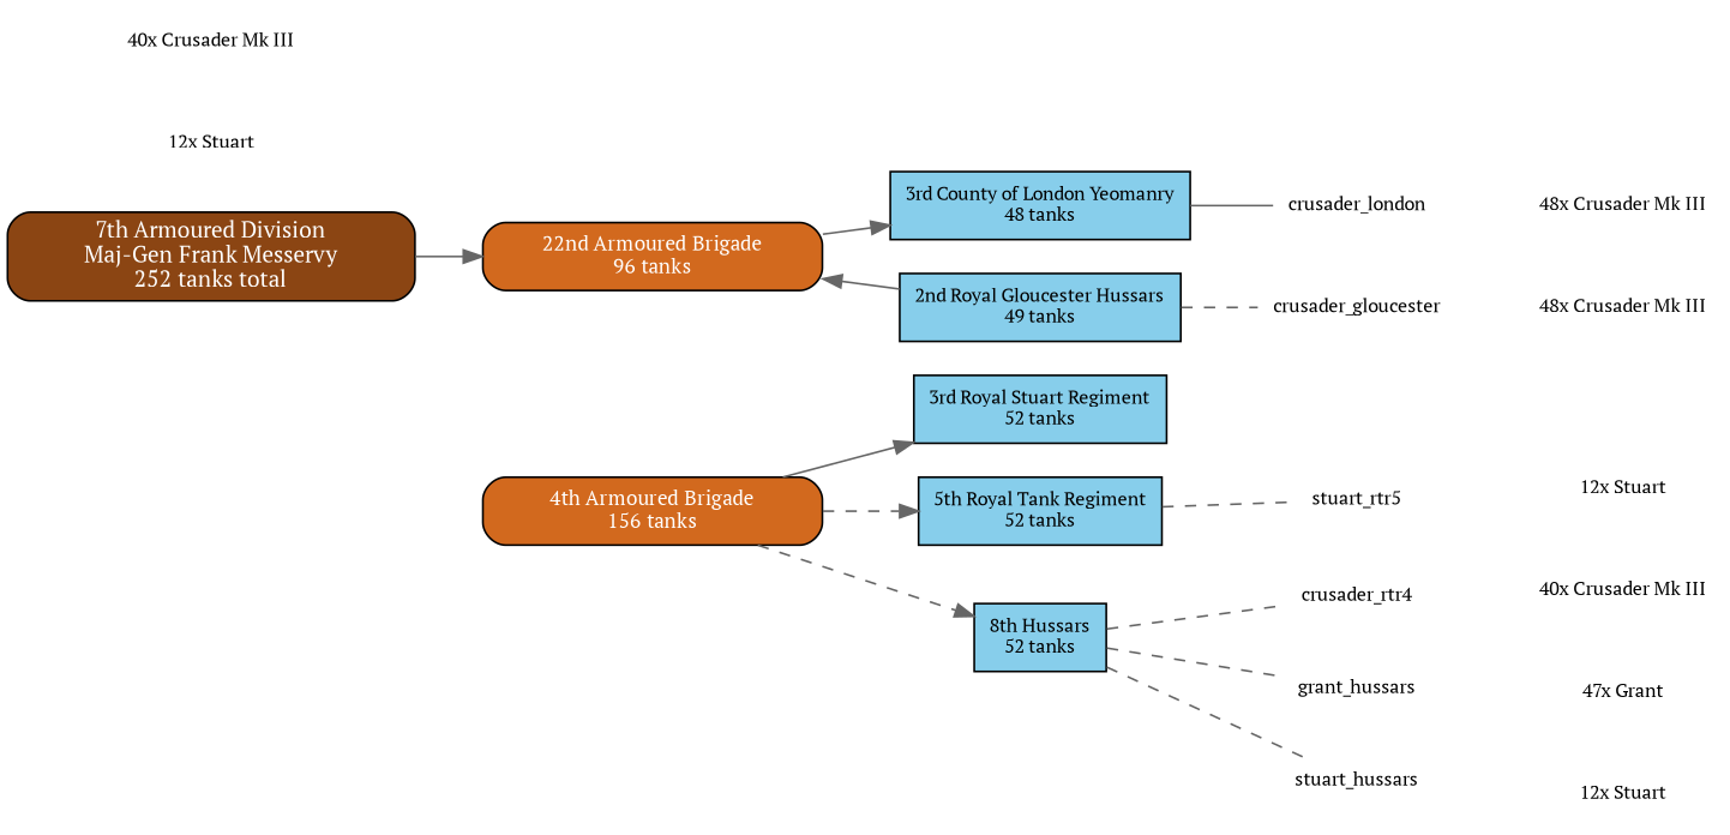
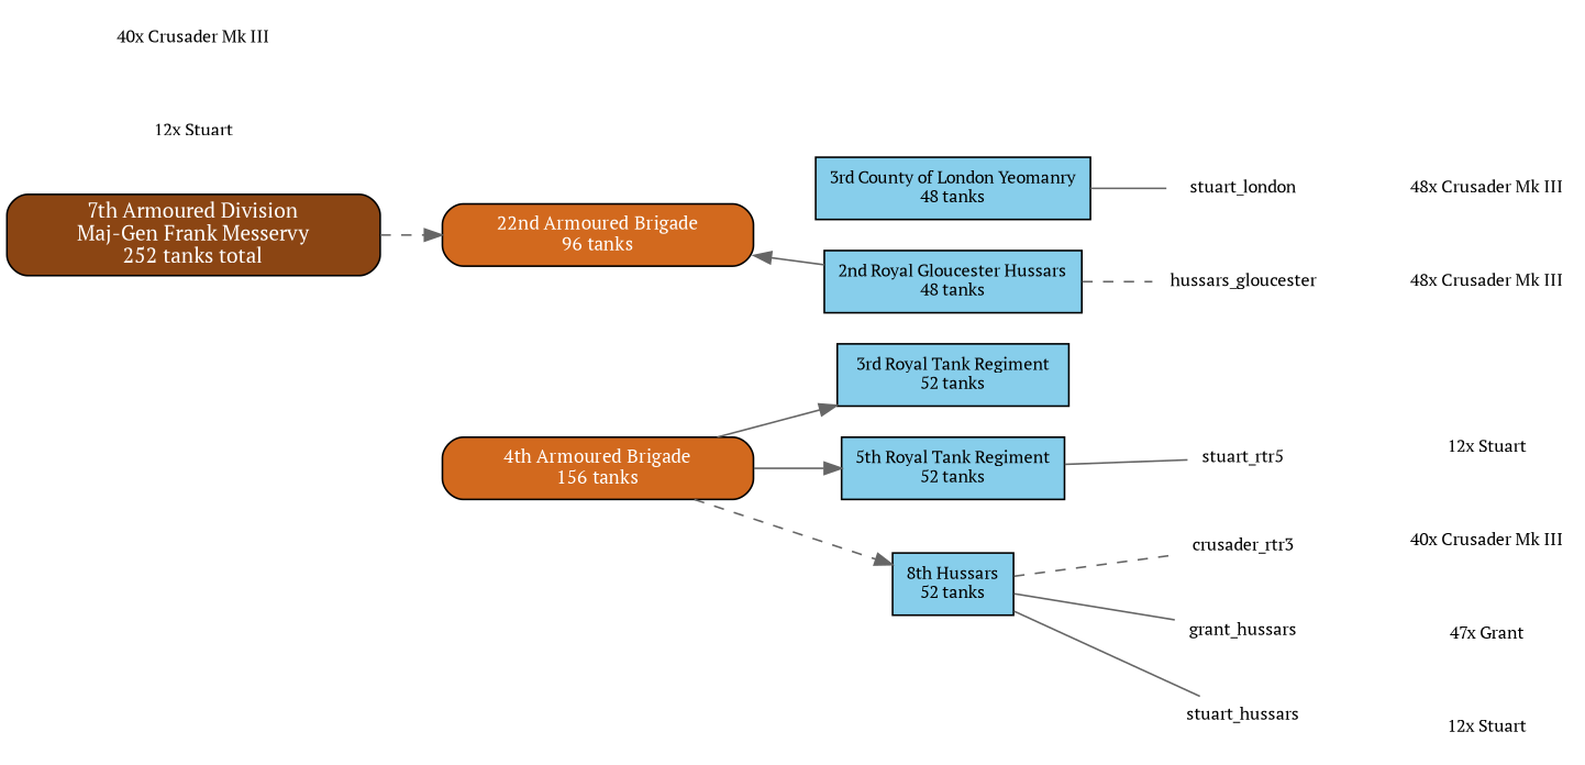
  digraph {
    bgcolor=white
    fontname="PT Serif"
    rankdir=LR
    node [fontname="PT Serif" fontsize=10 shape=box]
    edge [color="#666666" fontname="PT Serif" style=dashed]
    n1 [fillcolor="#D2691E" fontcolor=white fontsize=11 label="4th Armoured Brigade\n156 tanks" style="filled,rounded" width=2.5]
    n2 [fillcolor="#D2691E" fontcolor=white fontsize=11 label="22nd Armoured Brigade\n96 tanks" style="filled,rounded" width=2.5]
-   n3 [fillcolor="#87CEEB" label="3rd Royal Stuart Regiment\n52 tanks" style=filled]
+   n3 [fillcolor="#87CEEB" label="3rd Royal Tank Regiment\n52 tanks" style=filled]
    n4 [fillcolor="#87CEEB" label="5th Royal Tank Regiment\n52 tanks" style=filled]
    n5 [fillcolor="#87CEEB" label="8th Hussars\n52 tanks" style=filled]
-   n6 [fillcolor="#87CEEB" label="2nd Royal Gloucester Hussars\n49 tanks" style=filled]
+   n6 [fillcolor="#87CEEB" label="2nd Royal Gloucester Hussars\n48 tanks" style=filled]
    n7 [fillcolor="#87CEEB" label="3rd County of London Yeomanry\n48 tanks" style=filled]
    stuart_rtr5 [height=0.3 shape=none width=0.6]
-   crusader_rtr3 [height=0.4 shape=none width=0.8 label=crusader_rtr4]
+   crusader_rtr3 [height=0.4 shape=none width=0.8]
    grant_hussars [height=0.4 shape=none width=0.9]
    stuart_hussars [height=0.3 shape=none width=0.6]
-   crusader_gloucester [height=0.4 shape=none width=0.8]
-   crusader_london [height=0.4 shape=none width=0.8]
+   crusader_gloucester [height=0.4 shape=none width=0.8 label=hussars_gloucester]
+   crusader_london [height=0.4 shape=none width=0.8 label=stuart_london]
    n14 [fillcolor="#8B4513" fontcolor=white fontsize=12 label="7th Armoured Division\nMaj-Gen Frank Messervy\n252 tanks total" style="filled,rounded" width=3]
    n15 [label="40x Crusader Mk III" shape=plaintext]
    n16 [label="12x Stuart" shape=plaintext]
    n17 [label="47x Grant" shape=plaintext]
    n18 [label="12x Stuart" shape=plaintext]
    n19 [label="48x Crusader Mk III" shape=plaintext]
    n20 [label="48x Crusader Mk III" shape=plaintext]
    n21 [label="12x Stuart" shape=plaintext]
    n22 [label="40x Crusader Mk III" shape=plaintext]
    subgraph sub_1 {
      rank=same
      n1
      n2
    }
    subgraph sub_2 {
      rank=same
      n3
      n4
      n5
      n6
      n7
    }
    n1 -> n3 [style=""]
-   n1 -> n4
+   n1 -> n4 [style=""]
    n1 -> n5
-   n2 -> n7 [style=""]
-   n4 -> stuart_rtr5 [arrowhead=none]
+   n4 -> stuart_rtr5 [arrowhead=none style=solid]
    n5 -> crusader_rtr3 [arrowhead=none]
-   n5 -> grant_hussars [arrowhead=none]
-   n5 -> stuart_hussars [arrowhead=none]
+   n5 -> grant_hussars [arrowhead=none style=solid]
+   n5 -> stuart_hussars [arrowhead=none style=solid]
    n6 -> n2 [style=""]
    n6 -> crusader_gloucester [arrowhead=none]
    n7 -> crusader_london [arrowhead=none style=solid]
    stuart_rtr5 -> n16 [style=invis]
    crusader_rtr3 -> n15 [style=invis]
    grant_hussars -> n17 [style=invis]
    stuart_hussars -> n18 [style=invis]
    crusader_gloucester -> n19 [style=invis]
    crusader_london -> n20 [style=invis]
-   n14 -> n2 [style=""]
+   n14 -> n2
  }
